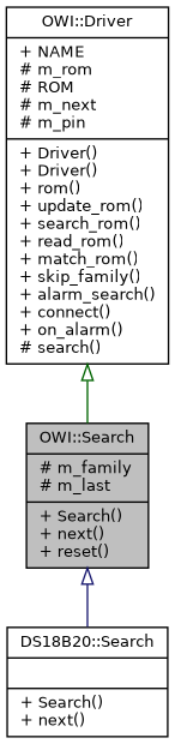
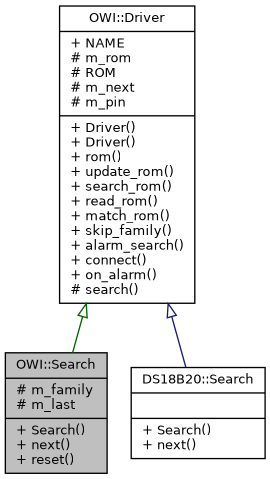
  digraph {
    node [color=black fillcolor=white fontname=Helvetica fontsize=10 shape=record style=filled]
    edge [arrowtail=onormal dir=back fontname=Helvetica fontsize=10 labelfontname=Helvetica labelfontsize=10 style=solid]
    n1 [fillcolor=grey75 fontcolor=black height=0.2 label="{OWI::Search\n|# m_family\l# m_last\l|+ Search()\l+ next()\l+ reset()\l}" width=0.4]
    n2 [height=0.2 label="{DS18B20::Search\n||+ Search()\l+ next()\l}" width=0.4]
    n3 [height=0.2 label="{OWI::Driver\n|+ NAME\l# m_rom\l# ROM\l# m_next\l# m_pin\l|+ Driver()\l+ Driver()\l+ rom()\l+ update_rom()\l+ search_rom()\l+ read_rom()\l+ match_rom()\l+ skip_family()\l+ alarm_search()\l+ connect()\l+ on_alarm()\l# search()\l}" width=0.4]
-   n1 -> n2 [color=midnightblue]
+   n3 -> n2 [color=midnightblue]
    n3 -> n1 [color=darkgreen]
  }
